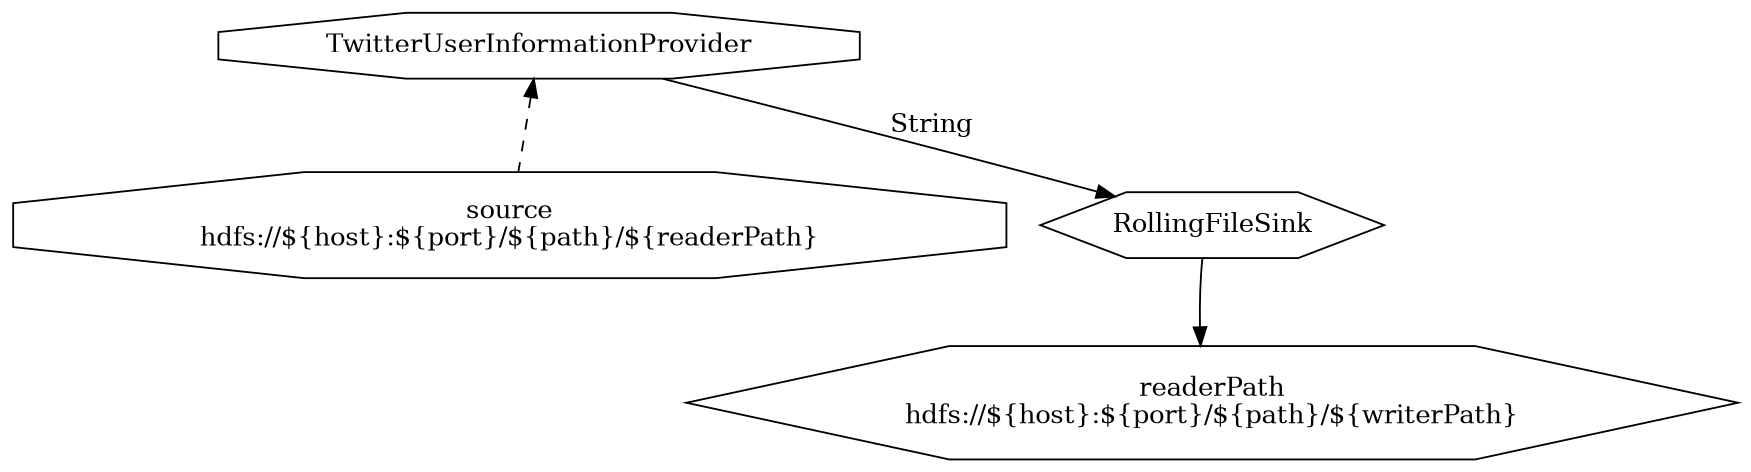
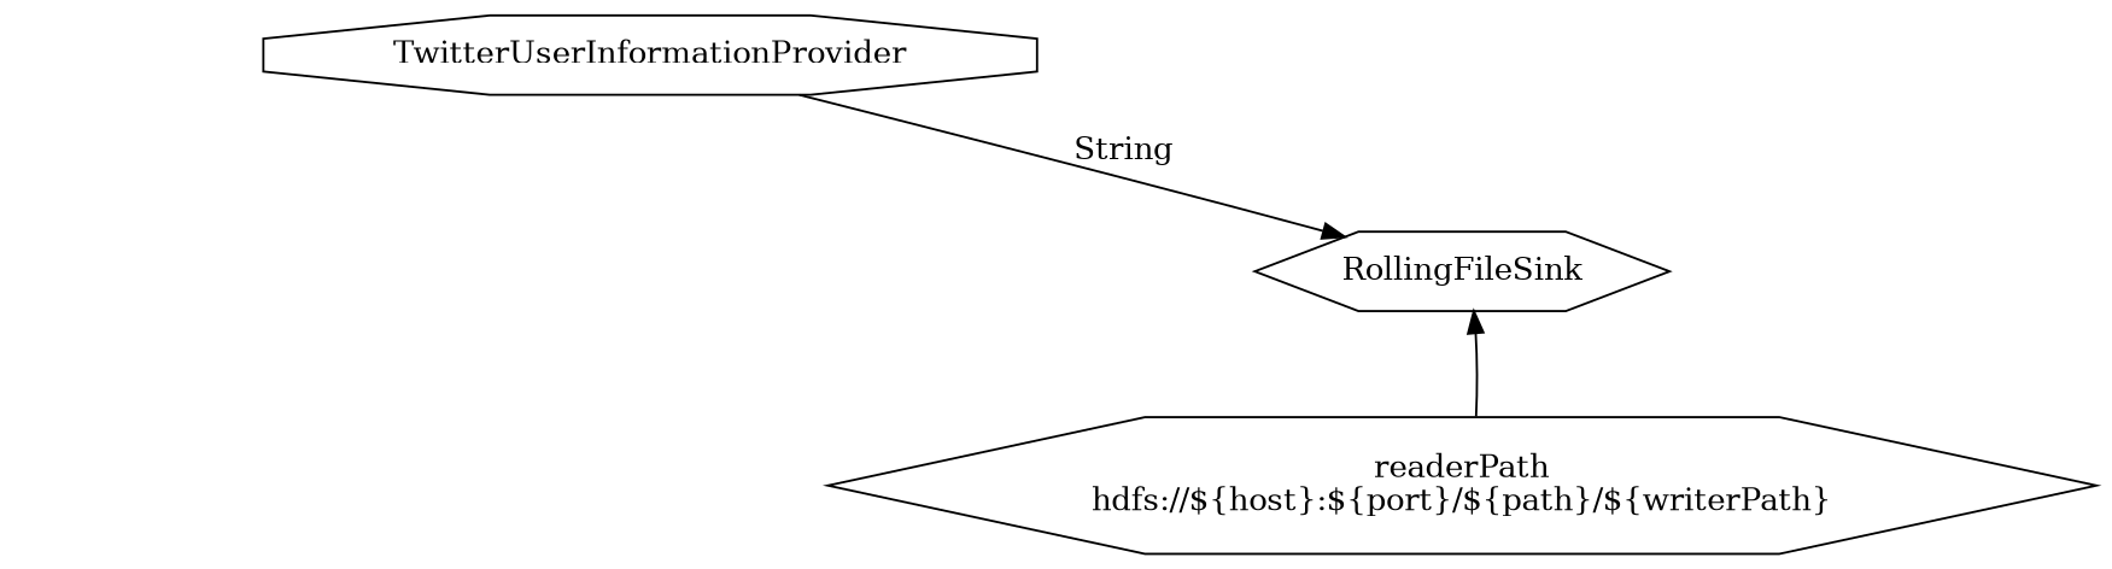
  digraph {
    node [shape=octagon]
-   n1 [label="source\nhdfs://${host}:${port}/${path}/${readerPath}"]
    n2 [label=TwitterUserInformationProvider]
    n3 [label=RollingFileSink shape=hexagon]
    n4 [label="readerPath\nhdfs://${host}:${port}/${path}/${writerPath}" shape=hexagon]
-   n2 -> n1 [dir=back style=dashed]
    n2 -> n3 [label=String]
-   n3 -> n4
+   n4 -> n3
  }
